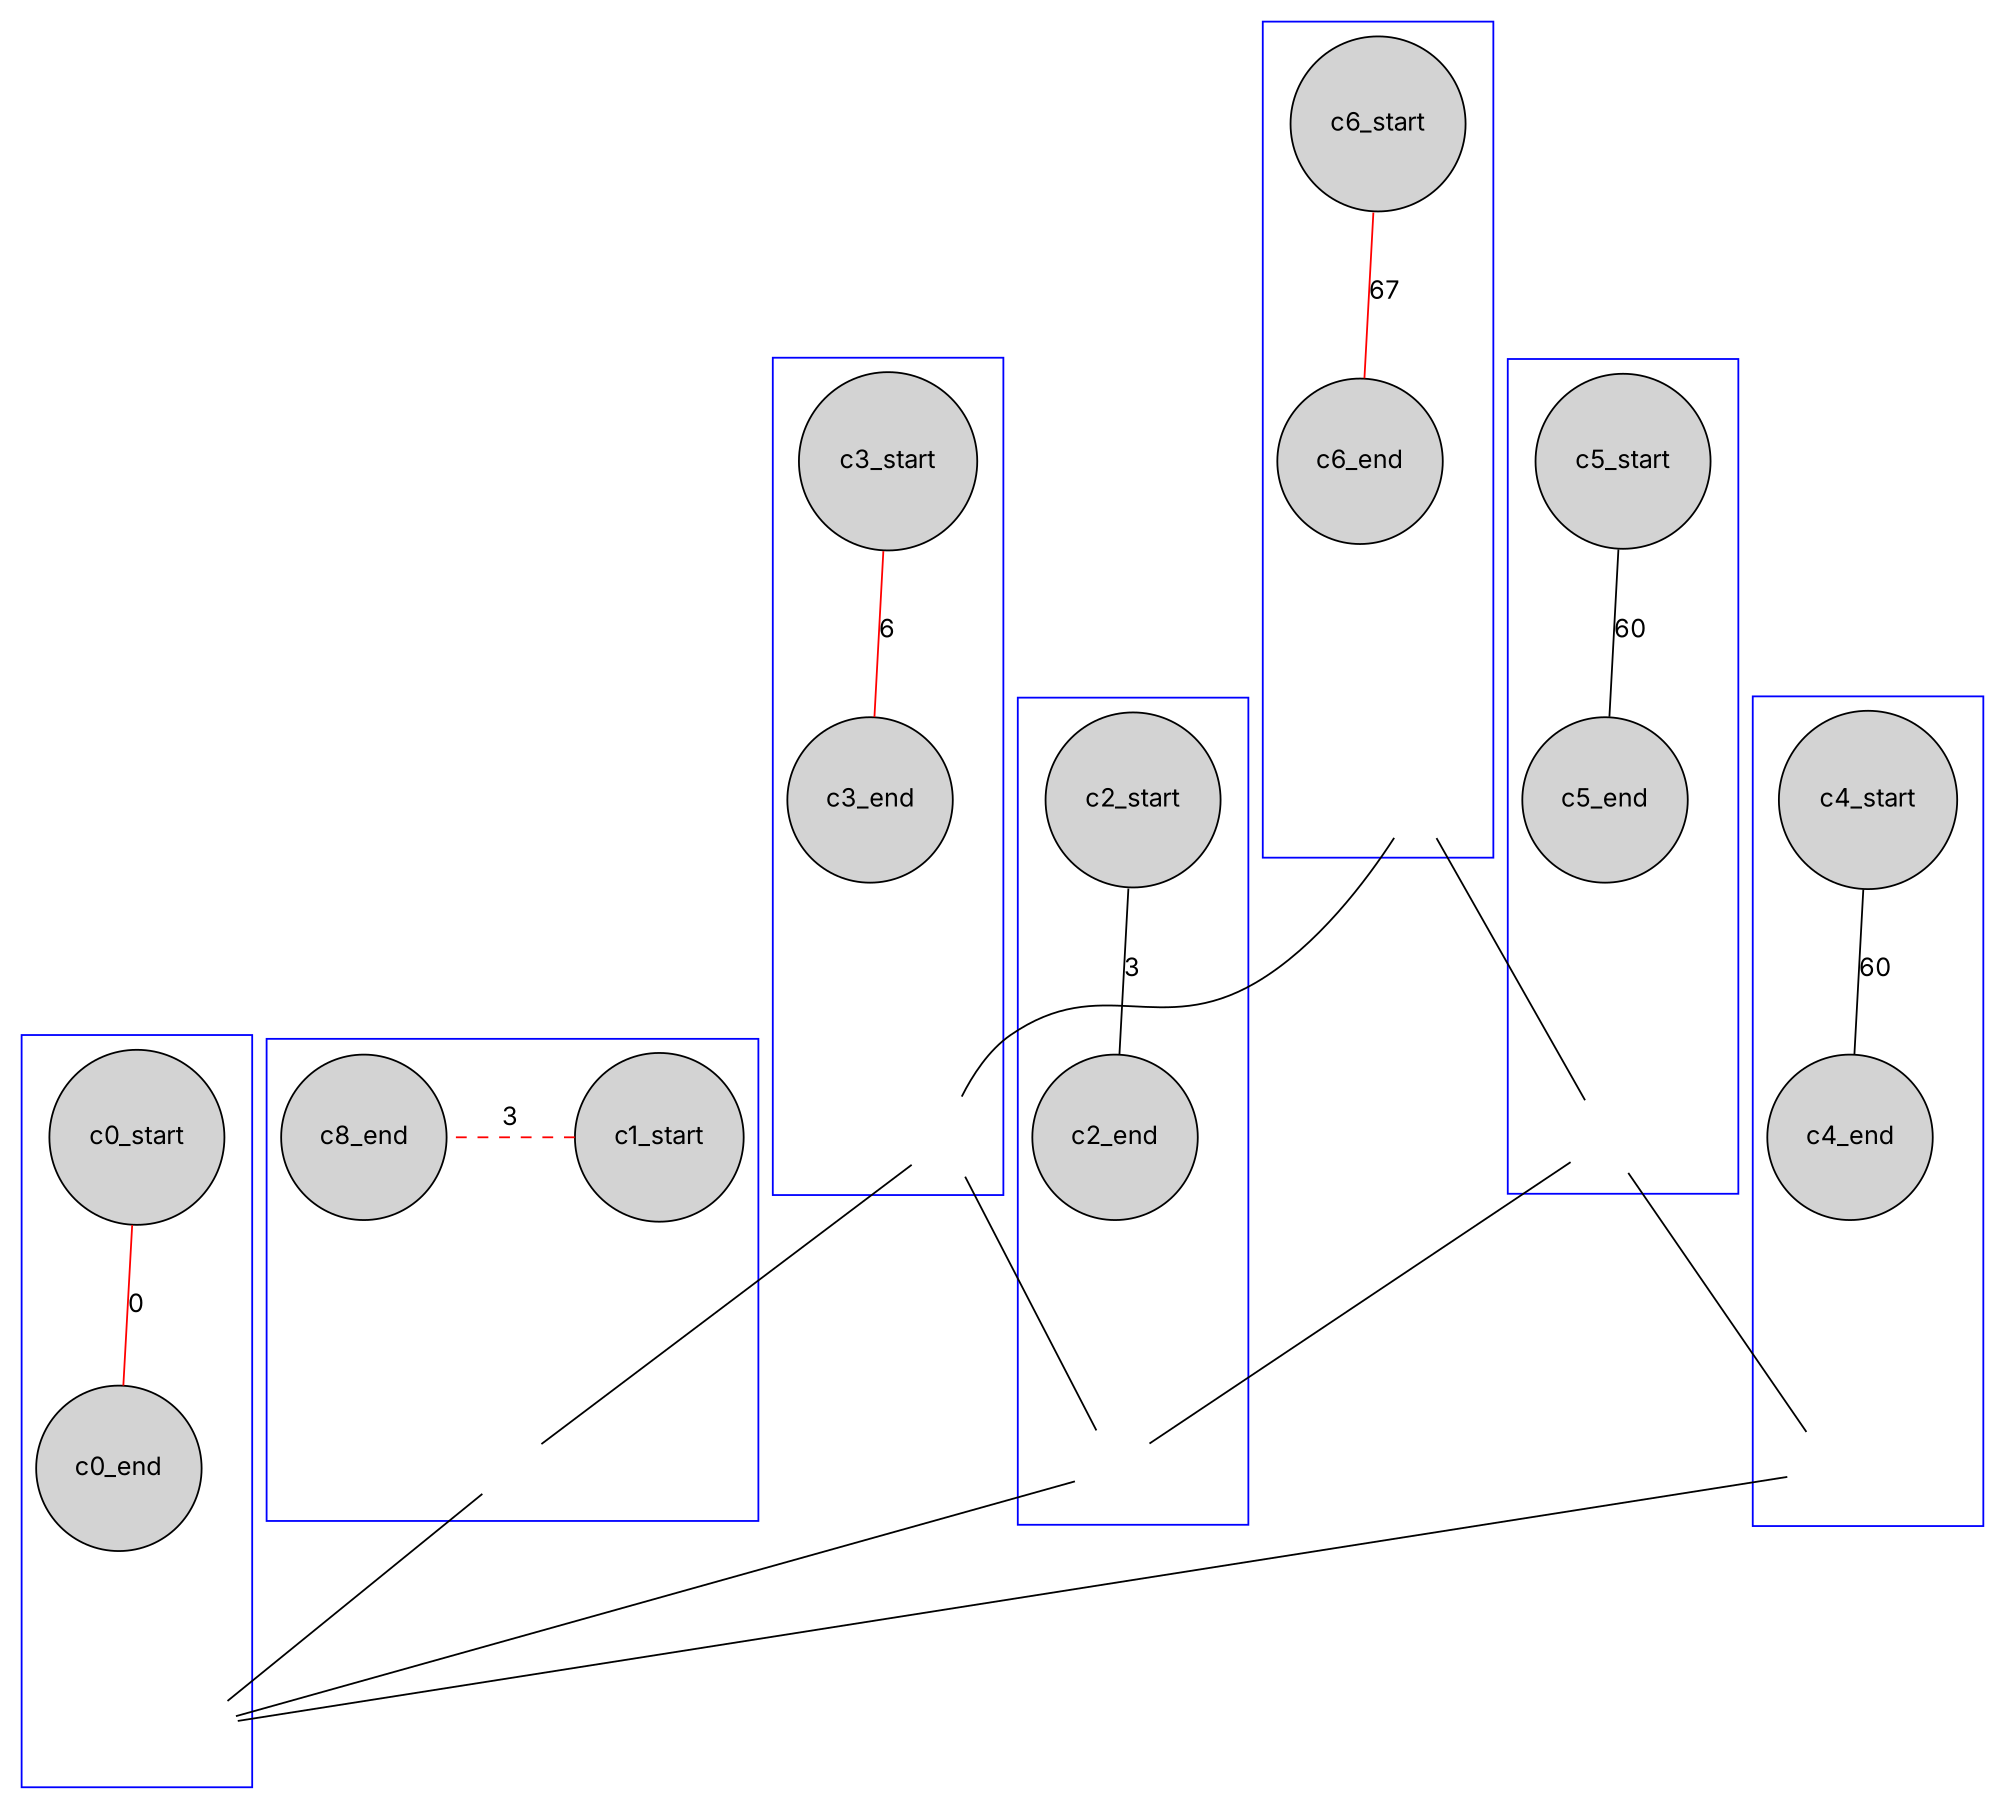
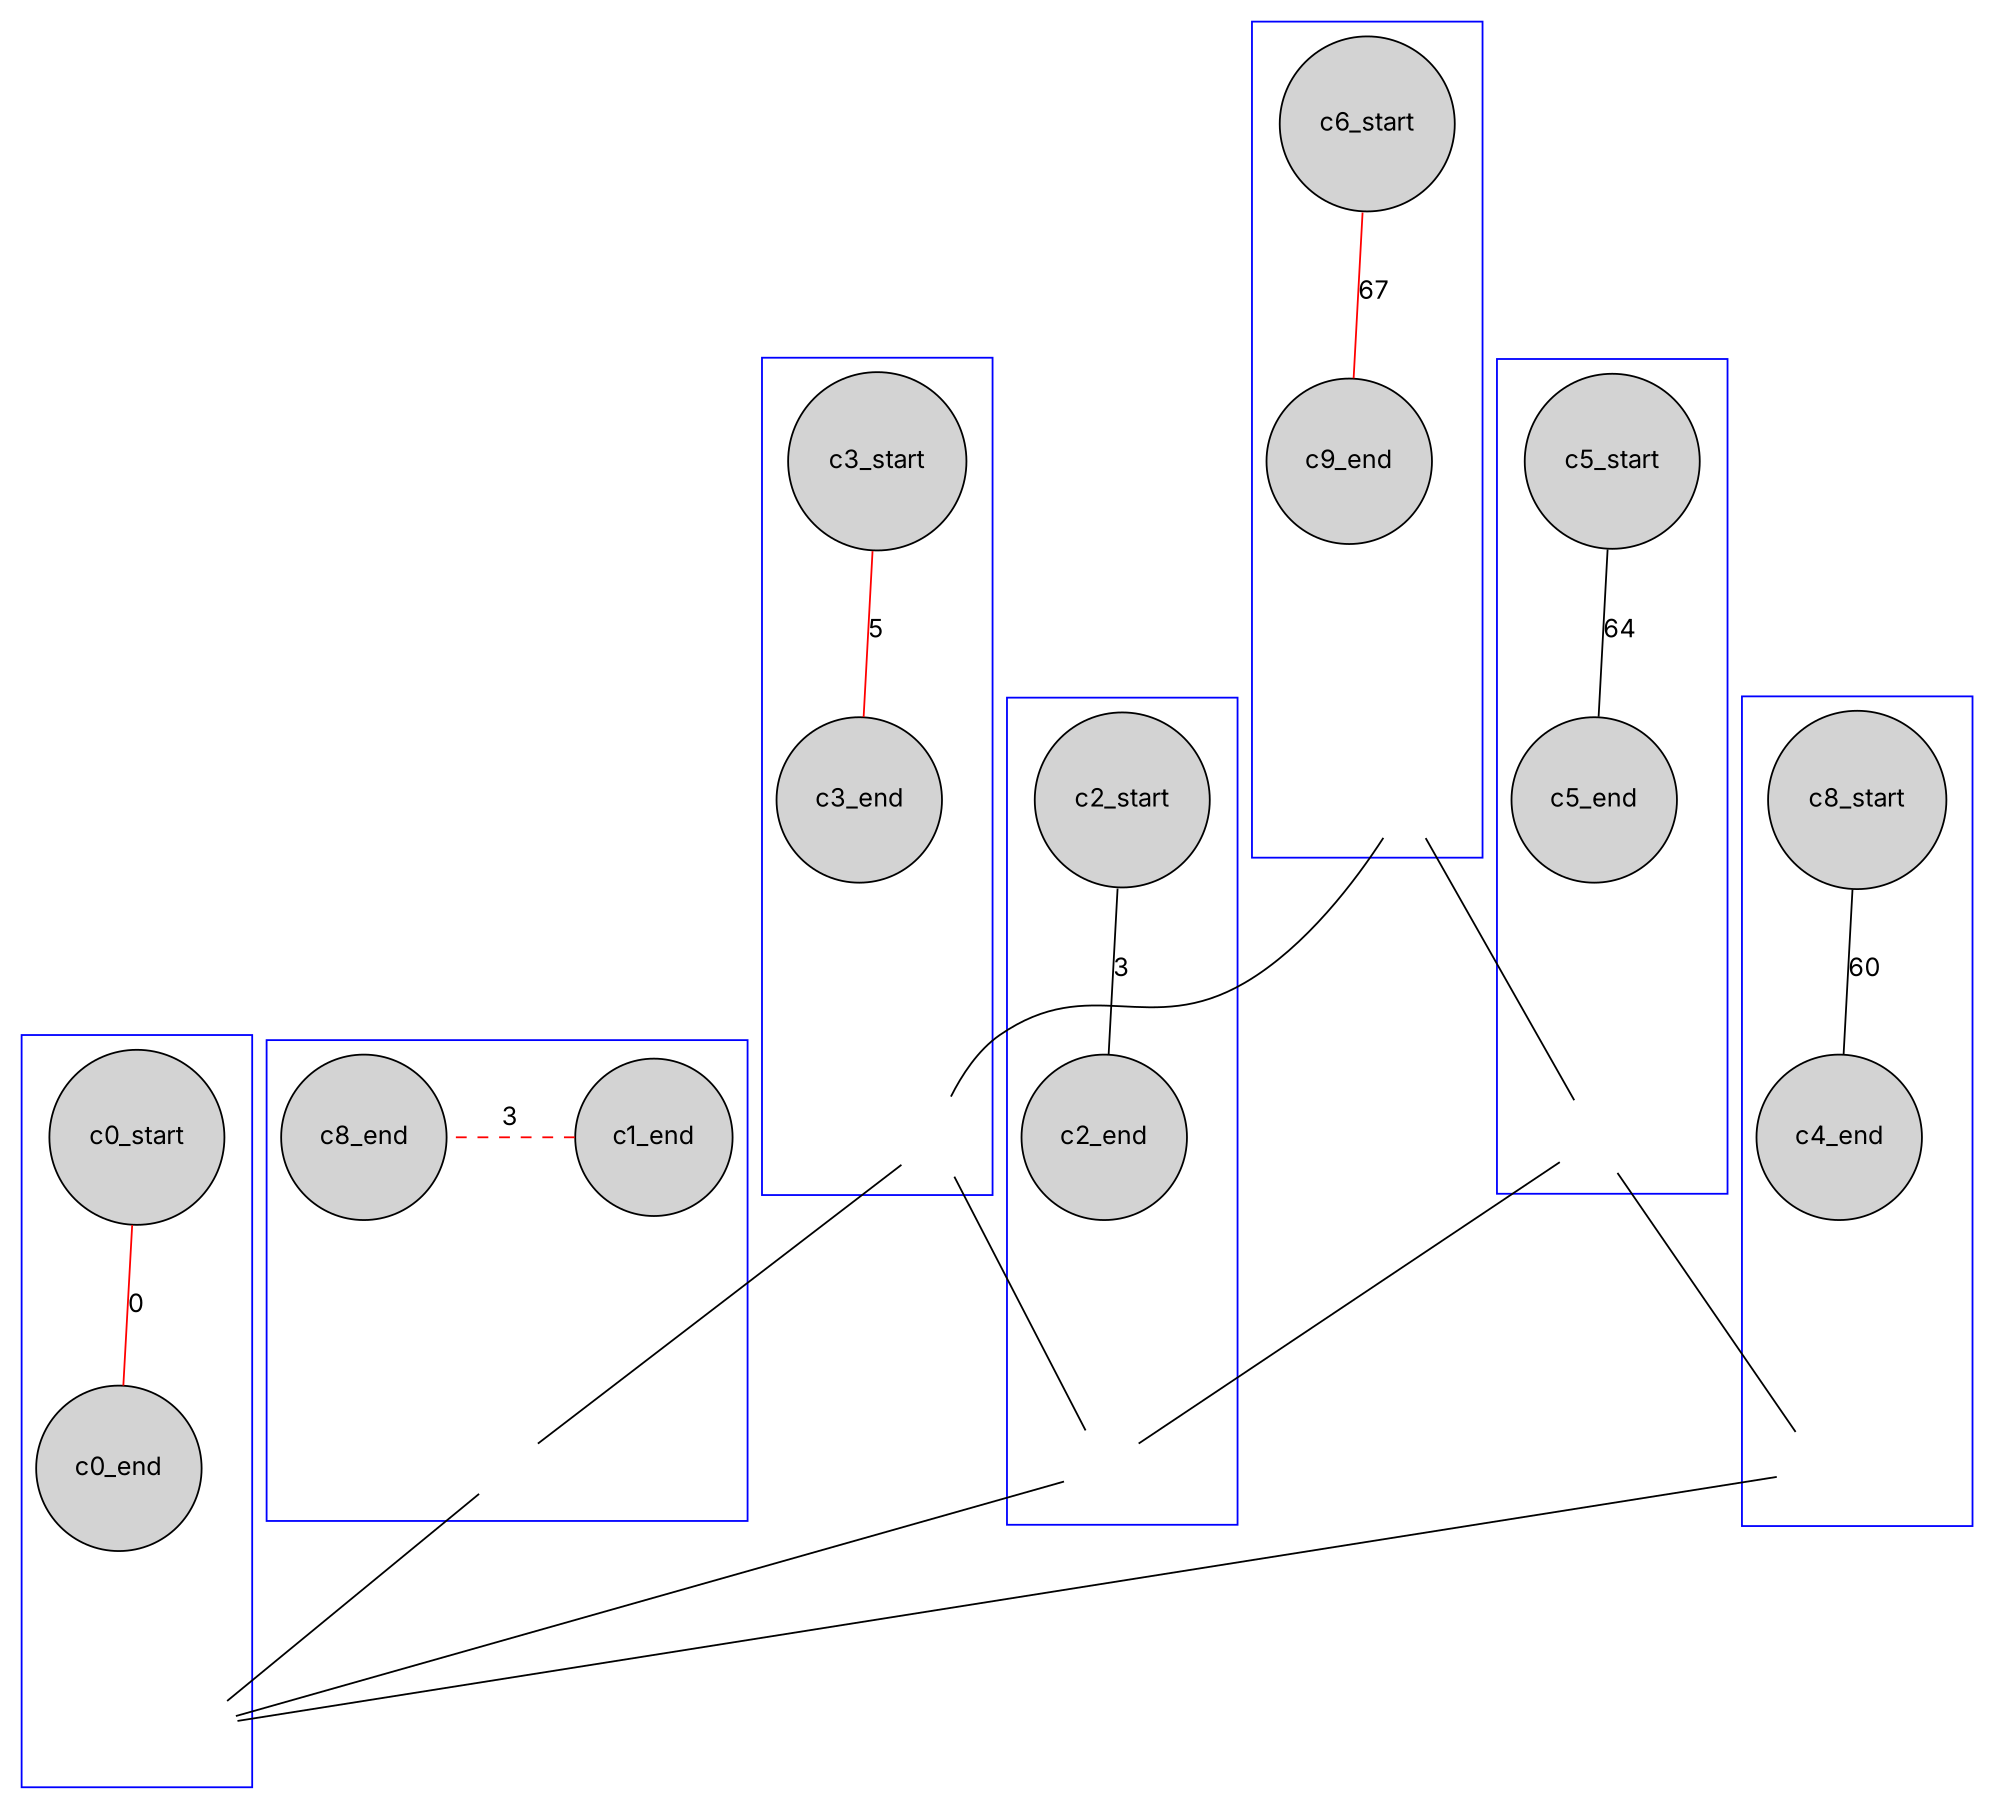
  digraph {
    fontname=Inter
    node [fontname=Inter shape=circle style=filled]
    edge [dir=none fontname=Inter labeldistance=1.5 minlen=2 style=invis]
    c0_start [width=.25]
    c0_end [width=.25]
    c0 [style=invis width=.25]
    c2_start [width=.25]
    c2_end [width=.25]
    c2 [style=invis width=.25]
-   c1_start [width=.25]
+   c1_start [width=.25 label=c1_end]
    n8 [label=c8_end width=.25]
    c1 [style=invis width=.25]
    c3_start [width=.25]
    c3_end [width=.25]
    c3 [style=invis width=.25]
-   c4_start [width=.25]
+   c4_start [width=.25 label=c8_start]
    c4_end [width=.25]
    c4 [style=invis width=.25]
    c5_start [width=.25]
    c5_end [width=.25]
    c5 [style=invis width=.25]
    c6_start [width=.25]
-   c6_end [width=.25]
+   c6_end [width=.25 label=c9_end]
    c6 [style=invis width=.25]
    subgraph cluster_1 {
      color=blue
      c0_start
      c0_end
      c0
    }
    subgraph cluster_2 {
      color=blue
      c2_start
      c2_end
      c2
    }
    subgraph cluster_3 {
      color=blue
      c1_start
      n8
      c1
    }
    subgraph cluster_4 {
      color=blue
      c3_start
      c3_end
      c3
    }
    subgraph cluster_5 {
      color=blue
      c4_start
      c4_end
      c4
    }
    subgraph cluster_6 {
      color=blue
      c5_start
      c5_end
      c5
    }
    subgraph cluster_7 {
      color=blue
      c6_start
      c6_end
      c6
    }
    c0_start -> c0_end [color="#FF0000" label=0 penwidth=1 style=""]
    c0_start -> c0
    c0_end -> c0
    c2_start -> c2_end [arrowhead=normal color=black constraint=true label=3 penwidth=1 style=solid]
    c2_start -> c2
    c2_end -> c2
    c2 -> c0 [style=""]
    c1_start -> n8 [arrowhead=none color="#FF0000" constraint=false label=3 penwidth=1 style=dashed]
    c1_start -> c1
    n8 -> c1
    c1 -> c0 [style=""]
-   c3_start -> c3_end [color="#FF0000" label=6 penwidth=1 style=""]
+   c3_start -> c3_end [color="#FF0000" label=5 penwidth=1 style=""]
    c3_start -> c3
    c3_end -> c3
    c3 -> c2 [style=""]
    c3 -> c1 [style=""]
    c4_start -> c4_end [arrowhead=normal color="#000000" constraint=true label=60 penwidth=1 style=solid]
    c4_start -> c4
    c4_end -> c4
    c4 -> c0 [style=""]
-   c5_start -> c5_end [arrowhead=normal constraint=true label=60 penwidth=1 style=solid]
+   c5_start -> c5_end [arrowhead=normal constraint=true label=64 penwidth=1 style=solid]
    c5_start -> c5
    c5_end -> c5
    c5 -> c2 [style=""]
    c5 -> c4 [style=""]
    c6_start -> c6_end [color="#FF0000" label=67 penwidth=1 style=""]
    c6_start -> c6
    c6_end -> c6
    c6 -> c3 [style=""]
    c6 -> c5 [style=""]
  }
